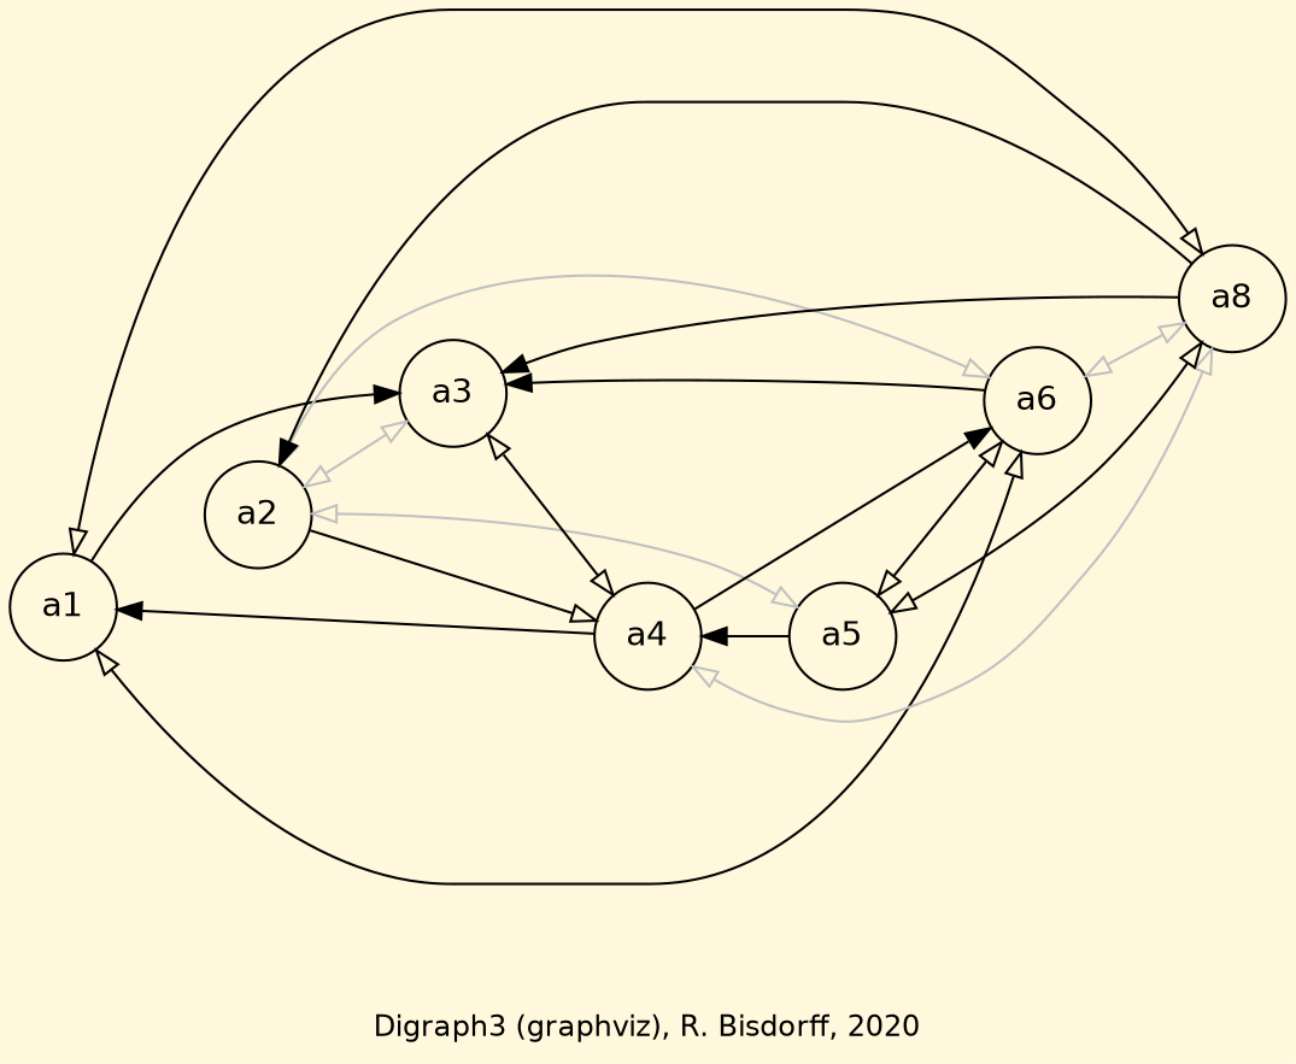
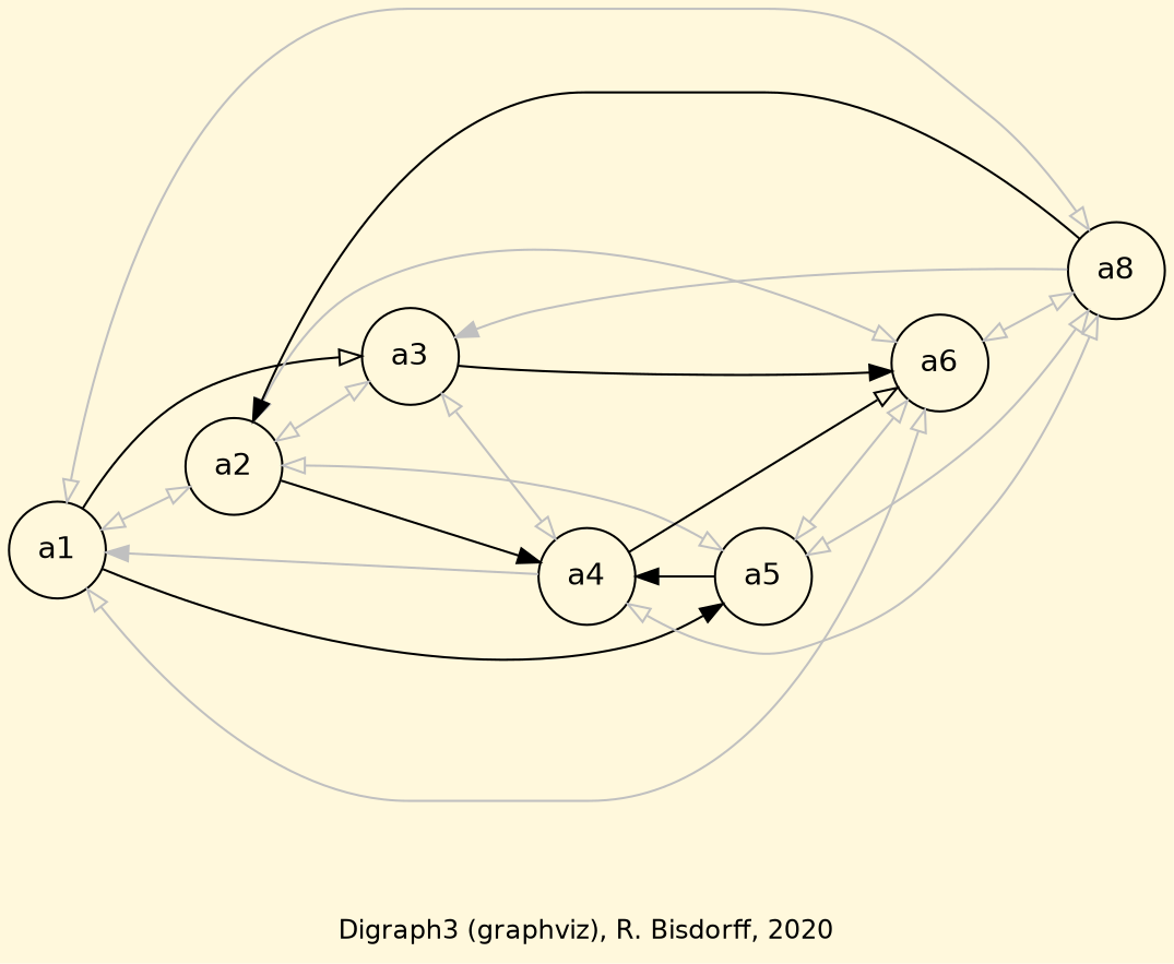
  digraph {
    bgcolor=cornsilk
    fontname="DejaVu Sans"
    fontsize=12
    label="\nDigraph3 (graphviz), R. Bisdorff, 2020"
    rankdir=LR
    node [fontname="DejaVu Sans" shape=circle]
    edge [arrowhead=empty arrowtail=empty color=grey dir=both fontname="DejaVu Sans"]
    n1 [label=a1]
    n2 [label=a2]
    n3 [label=a3]
    n4 [label=a4]
    n5 [label=a5]
    n6 [label=a6]
    n7 [label=a8]
-   n1 -> n3 [color=black dir=forward arrowhead="" arrowtail=""]
-   n1 -> n4 [color=black dir=back arrowhead="" arrowtail=""]
-   n1 -> n6 [color=black]
-   n1 -> n7 [color=black]
+   n1 -> n2
+   n1 -> n3 [color=black dir=forward arrowtail=""]
+   n1 -> n4 [dir=back arrowhead="" arrowtail=""]
+   n1 -> n5 [color=black dir=forward arrowhead="" arrowtail=""]
+   n1 -> n6
+   n1 -> n7
    n2 -> n3
-   n2 -> n4 [color=black dir=forward arrowtail=""]
+   n2 -> n4 [color=black dir=forward arrowhead="" arrowtail=""]
    n2 -> n5
    n2 -> n6
    n2 -> n7 [color=black dir=back arrowhead="" arrowtail=""]
-   n3 -> n4 [color=black]
-   n6 -> n3 [color=black dir=forward arrowhead="" arrowtail=""]
-   n3 -> n7 [color=black dir=back arrowhead="" arrowtail=""]
+   n3 -> n4
+   n3 -> n6 [color=black dir=forward arrowhead="" arrowtail=""]
+   n3 -> n7 [dir=back arrowhead="" arrowtail=""]
    n4 -> n5 [color=black dir=back arrowhead="" arrowtail=""]
-   n4 -> n6 [color=black dir=forward arrowhead="" arrowtail=""]
+   n4 -> n6 [color=black dir=forward arrowtail=""]
    n4 -> n7
-   n5 -> n6 [color=black]
-   n5 -> n7 [color=black]
+   n5 -> n6
+   n5 -> n7
    n6 -> n7
  }
